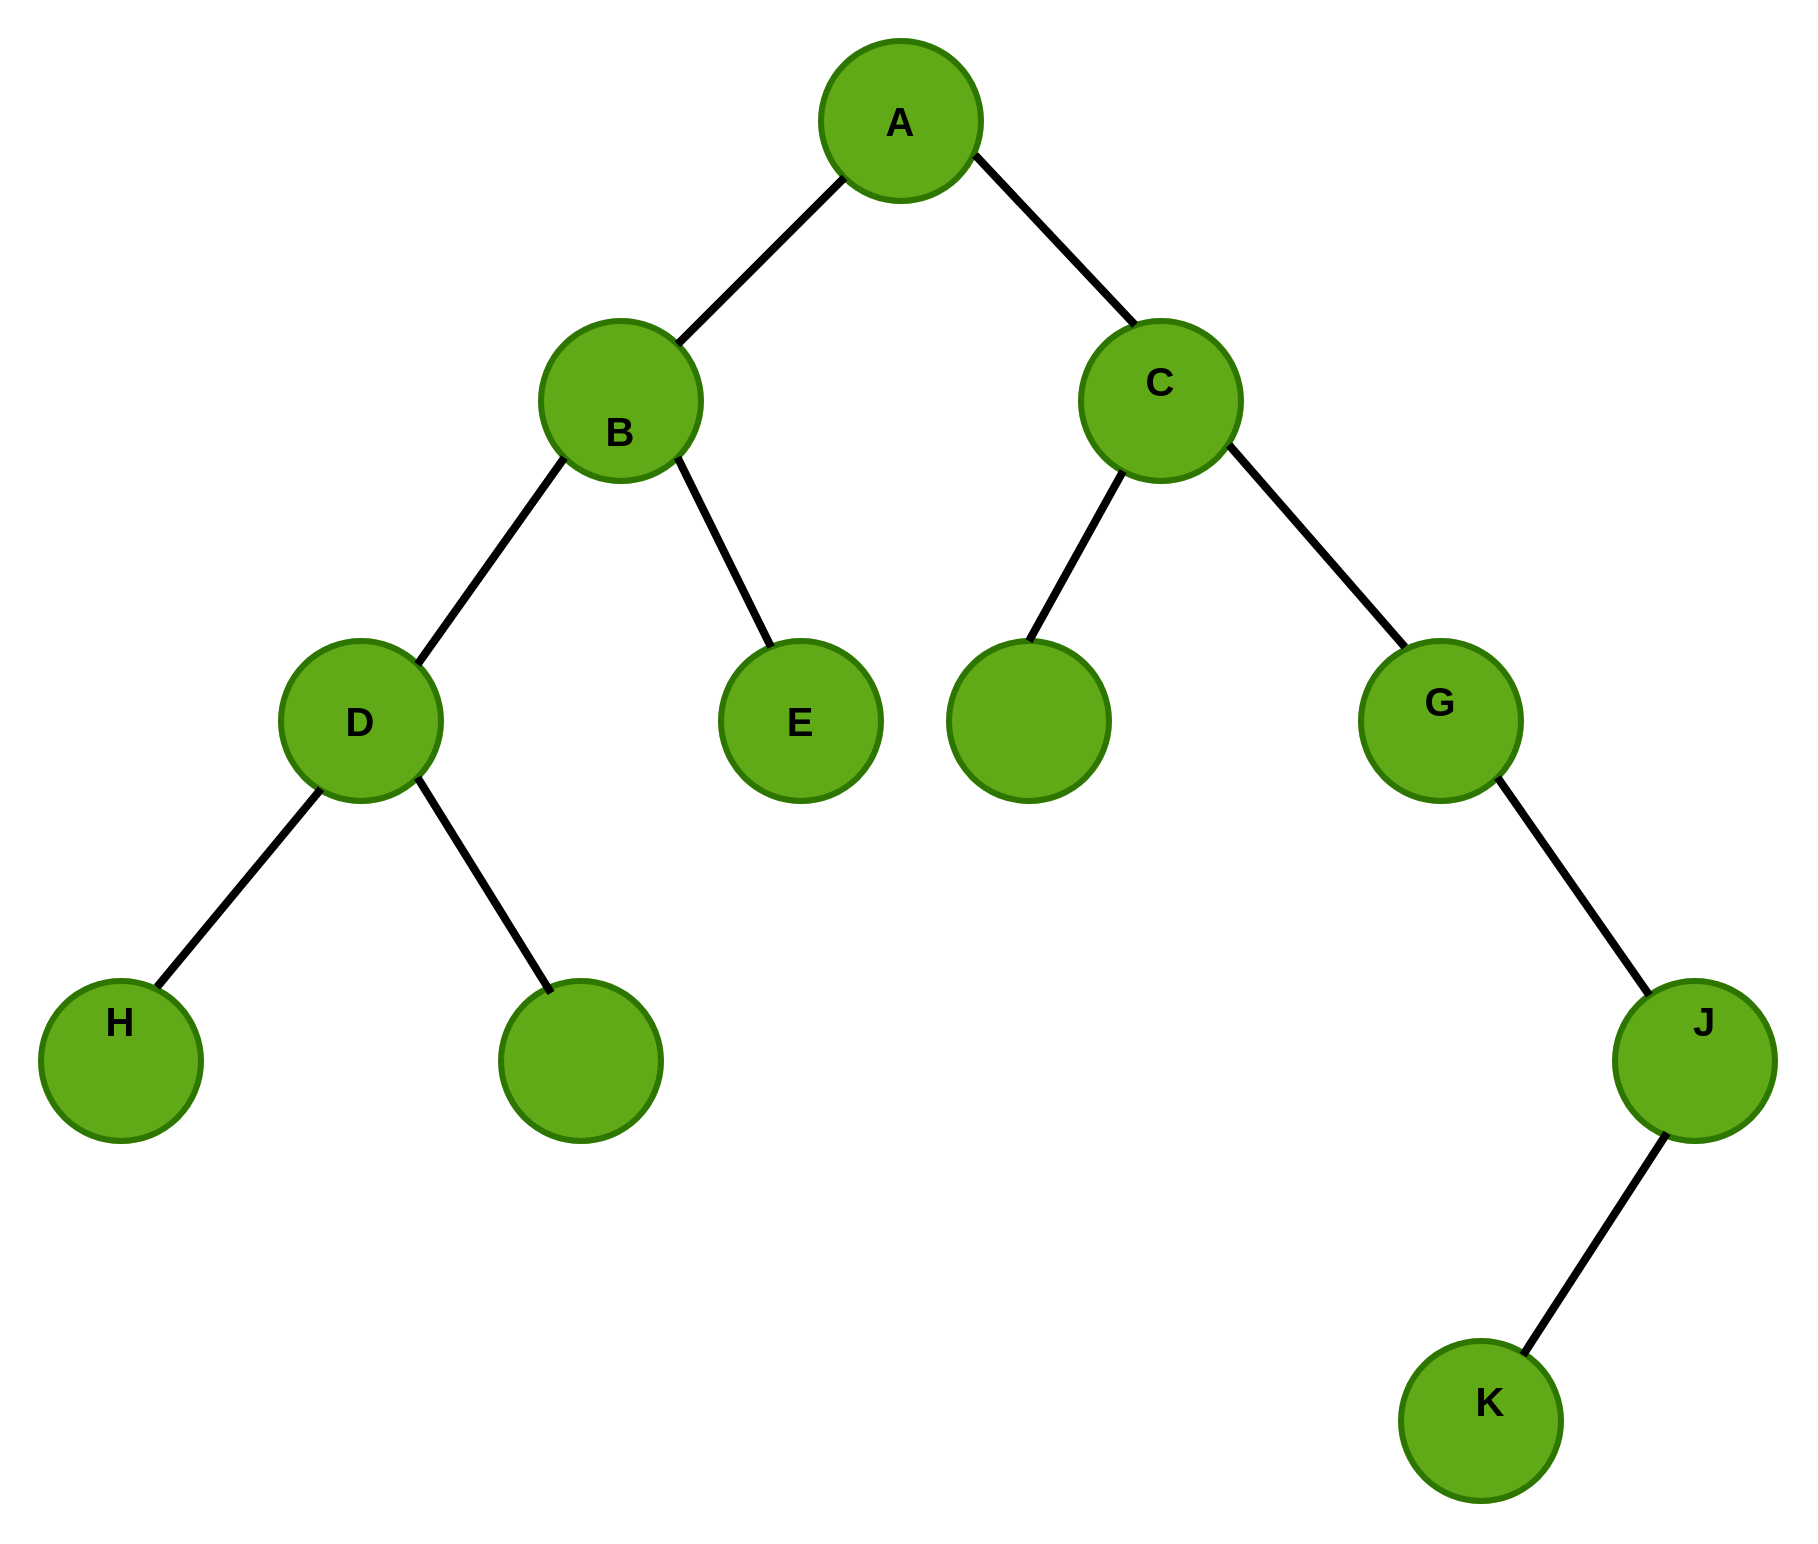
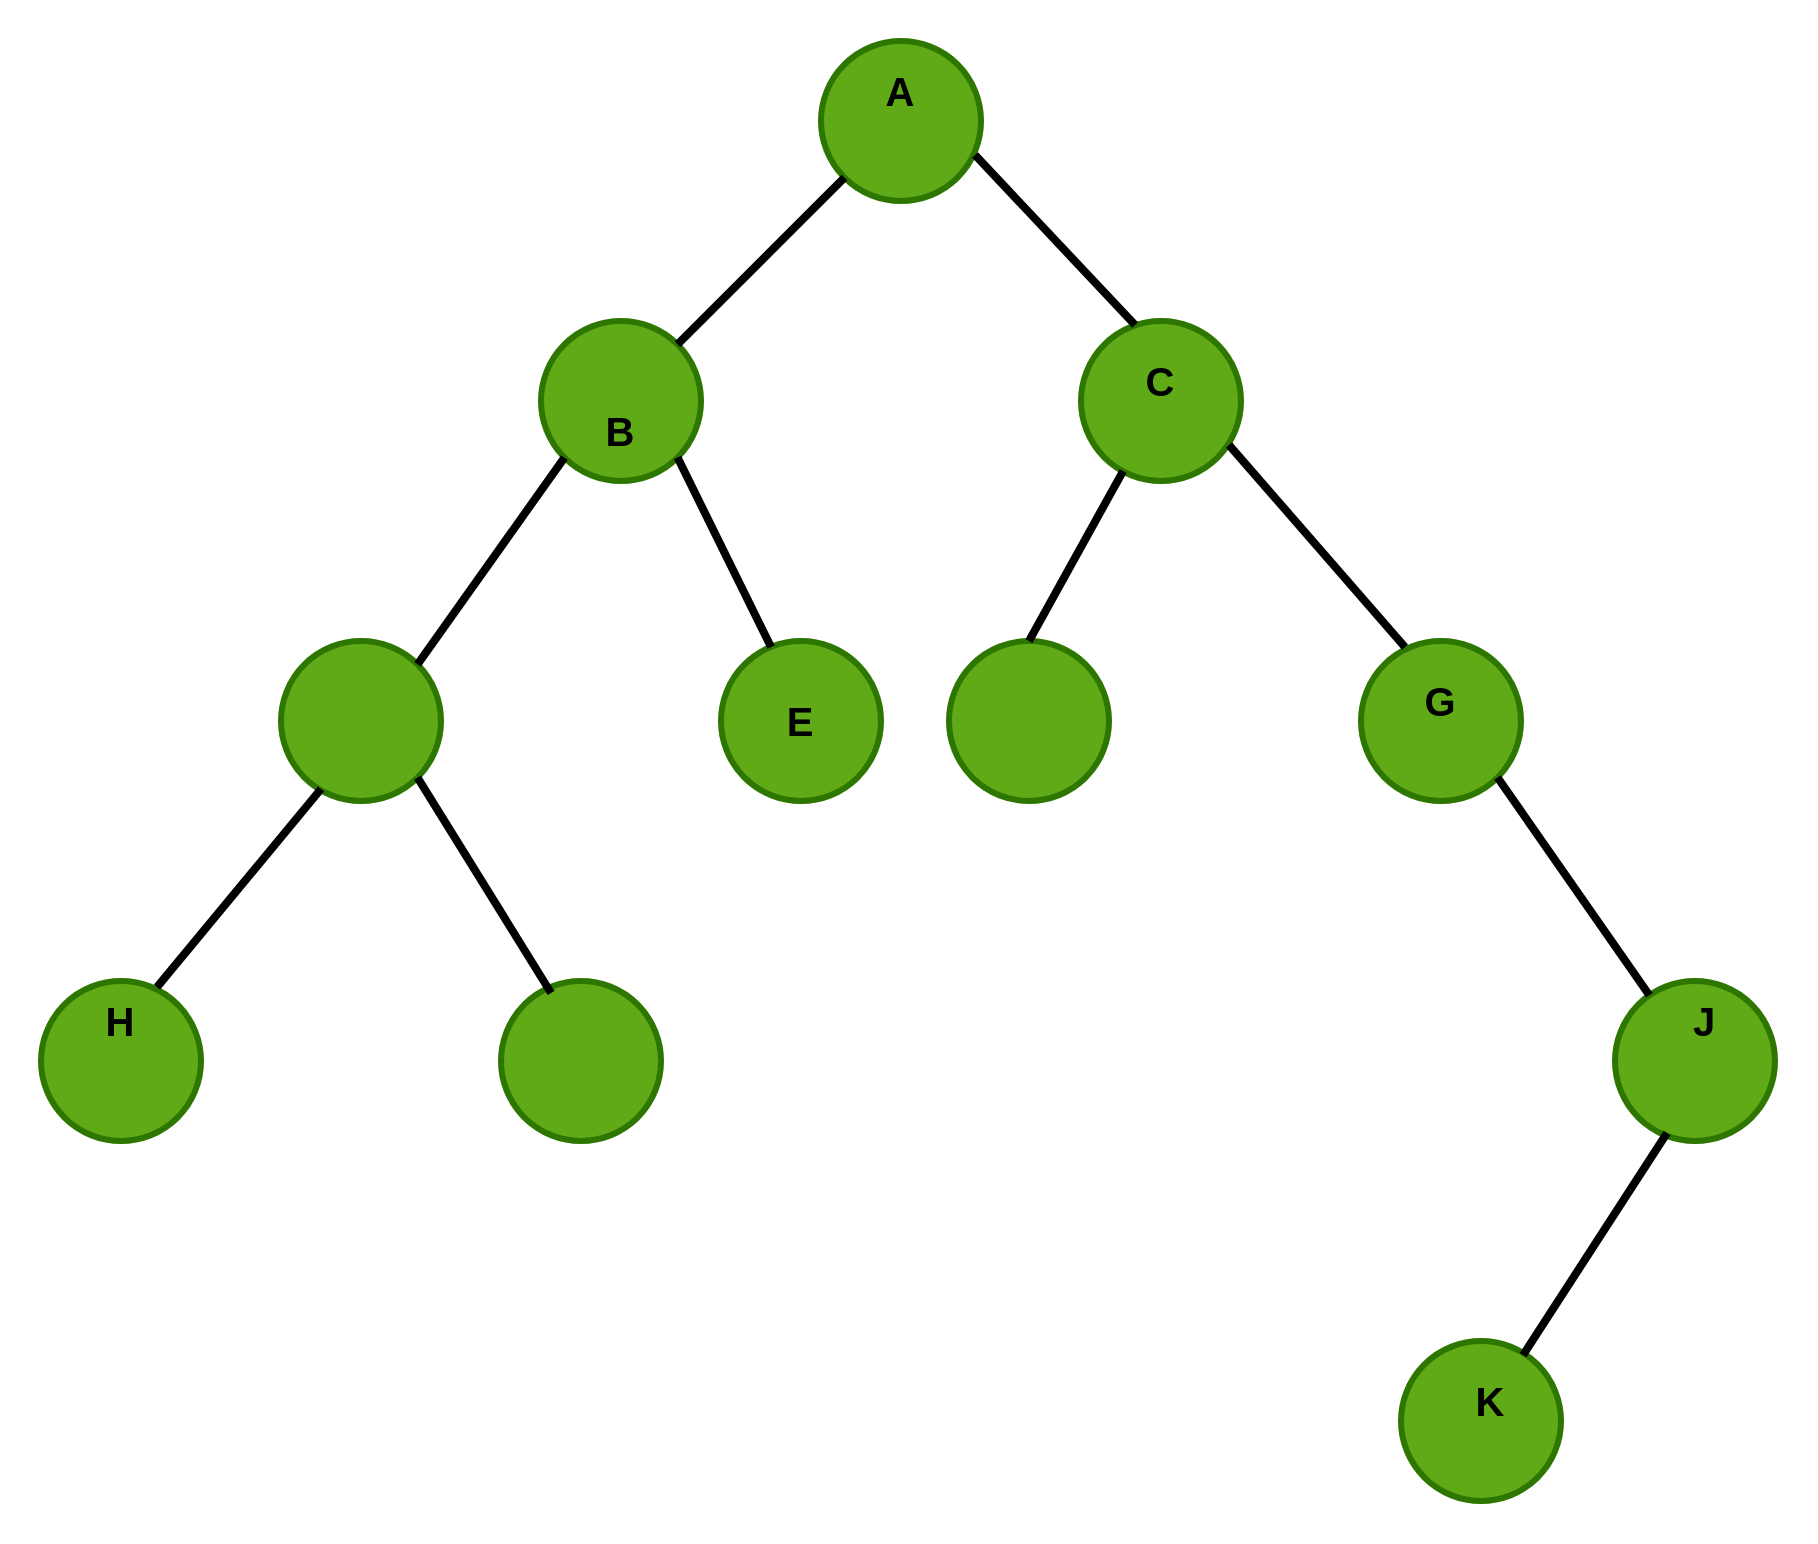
  <mxCell id="0" />
  <mxCell id="1" parent="0" />
  <mxCell id="2" value="" style="group" vertex="1" connectable="0" parent="1"><mxGeometry x="410" y="20" width="80" height="80" as="geometry" /></mxCell>
  <mxCell id="3" value="" style="ellipse;whiteSpace=wrap;html=1;strokeWidth=3;fontFamily=Tahoma;fillColor=#60a917;strokeColor=#2D7600;fontColor=#ffffff;" vertex="1" parent="2"><mxGeometry width="80" height="80" as="geometry" /></mxCell>
- <mxCell id="4" value="A" style="text;html=1;align=center;verticalAlign=middle;whiteSpace=wrap;rounded=0;fontSize=20;fontStyle=1" vertex="1" parent="2"><mxGeometry x="10" y="25" width="60" height="30" as="geometry" /></mxCell>
+ <mxCell id="4" value="A" style="text;html=1;align=center;verticalAlign=middle;whiteSpace=wrap;rounded=0;fontSize=20;fontStyle=1" vertex="1" parent="2"><mxGeometry x="10" y="10" width="60" height="30" as="geometry" /></mxCell>
  <mxCell id="5" value="" style="group" vertex="1" connectable="0" parent="1"><mxGeometry x="270" y="160" width="80" height="80" as="geometry" /></mxCell>
  <mxCell id="6" value="" style="ellipse;whiteSpace=wrap;html=1;strokeWidth=3;fontFamily=Tahoma;fillColor=#60a917;strokeColor=#2D7600;fontColor=#ffffff;" vertex="1" parent="5"><mxGeometry width="80" height="80" as="geometry" /></mxCell>
  <mxCell id="7" value="B" style="text;html=1;align=center;verticalAlign=middle;whiteSpace=wrap;rounded=0;fontSize=20;fontStyle=1" vertex="1" parent="5"><mxGeometry x="10" y="40" width="60" height="30" as="geometry" /></mxCell>
  <mxCell id="8" value="" style="group" vertex="1" connectable="0" parent="1"><mxGeometry x="250" y="490" width="80" height="80" as="geometry" /></mxCell>
  <mxCell id="9" value="" style="ellipse;whiteSpace=wrap;html=1;strokeWidth=3;fontFamily=Tahoma;fillColor=#60a917;strokeColor=#2D7600;fontColor=#ffffff;" vertex="1" parent="8"><mxGeometry width="80" height="80" as="geometry" /></mxCell>
  <mxCell id="10" value="" style="group" vertex="1" connectable="0" parent="1"><mxGeometry x="140" y="320" width="80" height="80" as="geometry" /></mxCell>
  <mxCell id="11" value="" style="ellipse;whiteSpace=wrap;html=1;strokeWidth=3;fontFamily=Tahoma;fillColor=#60a917;strokeColor=#2D7600;fontColor=#ffffff;" vertex="1" parent="10"><mxGeometry width="80" height="80" as="geometry" /></mxCell>
- <mxCell id="12" value="D" style="text;html=1;align=center;verticalAlign=middle;whiteSpace=wrap;rounded=0;fontSize=20;fontStyle=1" vertex="1" parent="10"><mxGeometry x="10" y="25" width="60" height="30" as="geometry" /></mxCell>
  <mxCell id="13" value="" style="group" vertex="1" connectable="0" parent="1"><mxGeometry x="20" y="490" width="80" height="80" as="geometry" /></mxCell>
  <mxCell id="14" value="" style="ellipse;whiteSpace=wrap;html=1;strokeWidth=3;fontFamily=Tahoma;fillColor=#60a917;strokeColor=#2D7600;fontColor=#ffffff;" vertex="1" parent="13"><mxGeometry width="80" height="80" as="geometry" /></mxCell>
  <mxCell id="15" value="H" style="text;html=1;align=center;verticalAlign=middle;whiteSpace=wrap;rounded=0;fontSize=20;fontStyle=1" vertex="1" parent="13"><mxGeometry x="10" y="5" width="60" height="30" as="geometry" /></mxCell>
  <mxCell id="16" value="" style="group;rotation=90;" vertex="1" connectable="0" parent="1"><mxGeometry x="360" y="320" width="80" height="80" as="geometry" /></mxCell>
  <mxCell id="17" value="" style="ellipse;whiteSpace=wrap;html=1;strokeWidth=3;fontFamily=Tahoma;fillColor=#60a917;strokeColor=#2D7600;fontColor=#ffffff;" vertex="1" parent="16"><mxGeometry width="80" height="80" as="geometry" /></mxCell>
  <mxCell id="18" value="E" style="text;html=1;align=center;verticalAlign=middle;whiteSpace=wrap;rounded=0;fontSize=20;fontStyle=1" vertex="1" parent="16"><mxGeometry x="10" y="25" width="60" height="30" as="geometry" /></mxCell>
  <mxCell id="19" value="" style="endArrow=none;html=1;rounded=0;exitX=0;exitY=1;exitDx=0;exitDy=0;entryX=1;entryY=0;entryDx=0;entryDy=0;strokeWidth=4;" edge="1" parent="1" source="3" target="6"><mxGeometry width="50" height="50" relative="1" as="geometry"><mxPoint x="373" y="112" as="sourcePoint" /><mxPoint x="249" y="58" as="targetPoint" /></mxGeometry></mxCell>
  <mxCell id="20" value="" style="endArrow=none;html=1;rounded=0;exitX=0;exitY=1;exitDx=0;exitDy=0;entryX=1;entryY=0;entryDx=0;entryDy=0;strokeWidth=4;" edge="1" parent="1" source="6" target="11"><mxGeometry width="50" height="50" relative="1" as="geometry"><mxPoint x="294" y="260" as="sourcePoint" /><mxPoint x="210" y="344" as="targetPoint" /></mxGeometry></mxCell>
  <mxCell id="21" value="" style="endArrow=none;html=1;rounded=0;exitX=1;exitY=1;exitDx=0;exitDy=0;entryX=0.313;entryY=0.038;entryDx=0;entryDy=0;strokeWidth=4;entryPerimeter=0;" edge="1" parent="1" source="6" target="17"><mxGeometry width="50" height="50" relative="1" as="geometry"><mxPoint x="364" y="270" as="sourcePoint" /><mxPoint x="290" y="374" as="targetPoint" /></mxGeometry></mxCell>
  <mxCell id="22" value="" style="endArrow=none;html=1;rounded=0;strokeWidth=4;exitX=0.25;exitY=0.925;exitDx=0;exitDy=0;exitPerimeter=0;entryX=0.725;entryY=0.038;entryDx=0;entryDy=0;entryPerimeter=0;" edge="1" parent="1" source="11" target="14"><mxGeometry width="50" height="50" relative="1" as="geometry"><mxPoint x="152" y="388" as="sourcePoint" /><mxPoint x="90" y="490" as="targetPoint" /></mxGeometry></mxCell>
  <mxCell id="23" value="" style="endArrow=none;html=1;rounded=0;strokeWidth=4;exitX=1;exitY=1;exitDx=0;exitDy=0;entryX=0.313;entryY=0.075;entryDx=0;entryDy=0;entryPerimeter=0;" edge="1" parent="1" source="11" target="9"><mxGeometry width="50" height="50" relative="1" as="geometry"><mxPoint x="250" y="410" as="sourcePoint" /><mxPoint x="168" y="509" as="targetPoint" /></mxGeometry></mxCell>
  <mxCell id="24" value="" style="group" vertex="1" connectable="0" parent="1"><mxGeometry x="540" y="160" width="80" height="80" as="geometry" /></mxCell>
  <mxCell id="25" value="" style="ellipse;whiteSpace=wrap;html=1;strokeWidth=3;fontFamily=Tahoma;fillColor=#60a917;strokeColor=#2D7600;fontColor=#ffffff;" vertex="1" parent="24"><mxGeometry width="80" height="80" as="geometry" /></mxCell>
  <mxCell id="26" value="C" style="text;html=1;align=center;verticalAlign=middle;whiteSpace=wrap;rounded=0;fontSize=20;fontStyle=1" vertex="1" parent="24"><mxGeometry x="10" y="15" width="60" height="30" as="geometry" /></mxCell>
  <mxCell id="27" value="" style="endArrow=none;html=1;rounded=0;exitX=0.963;exitY=0.713;exitDx=0;exitDy=0;entryX=0.338;entryY=0.025;entryDx=0;entryDy=0;strokeWidth=4;exitPerimeter=0;entryPerimeter=0;" edge="1" parent="1" source="3" target="25"><mxGeometry width="50" height="50" relative="1" as="geometry"><mxPoint x="644" y="70" as="sourcePoint" /><mxPoint x="560" y="154" as="targetPoint" /></mxGeometry></mxCell>
  <mxCell id="28" value="" style="group" vertex="1" connectable="0" parent="1"><mxGeometry x="474" y="320" width="80" height="80" as="geometry" /></mxCell>
  <mxCell id="29" value="" style="ellipse;whiteSpace=wrap;html=1;strokeWidth=3;fontFamily=Tahoma;fillColor=#60a917;strokeColor=#2D7600;fontColor=#ffffff;" vertex="1" parent="28"><mxGeometry width="80" height="80" as="geometry" /></mxCell>
  <mxCell id="30" value="" style="group" vertex="1" connectable="0" parent="1"><mxGeometry x="680" y="320" width="80" height="80" as="geometry" /></mxCell>
  <mxCell id="31" value="" style="ellipse;whiteSpace=wrap;html=1;strokeWidth=3;fontFamily=Tahoma;fillColor=#60a917;strokeColor=#2D7600;fontColor=#ffffff;" vertex="1" parent="30"><mxGeometry width="80" height="80" as="geometry" /></mxCell>
  <mxCell id="32" value="G" style="text;html=1;align=center;verticalAlign=middle;whiteSpace=wrap;rounded=0;fontSize=20;fontStyle=1" vertex="1" parent="30"><mxGeometry x="10" y="15" width="60" height="30" as="geometry" /></mxCell>
  <mxCell id="33" value="" style="group" vertex="1" connectable="0" parent="1"><mxGeometry x="807" y="490" width="80" height="80" as="geometry" /></mxCell>
  <mxCell id="34" value="" style="ellipse;whiteSpace=wrap;html=1;strokeWidth=3;fontFamily=Tahoma;fillColor=#60a917;strokeColor=#2D7600;fontColor=#ffffff;" vertex="1" parent="33"><mxGeometry width="80" height="80" as="geometry" /></mxCell>
  <mxCell id="35" value="J" style="text;html=1;align=center;verticalAlign=middle;whiteSpace=wrap;rounded=0;fontSize=20;fontStyle=1" vertex="1" parent="33"><mxGeometry x="15" y="5" width="60" height="30" as="geometry" /></mxCell>
  <mxCell id="36" value="" style="group" vertex="1" connectable="0" parent="1"><mxGeometry x="700" y="670" width="80" height="80" as="geometry" /></mxCell>
  <mxCell id="37" value="" style="ellipse;whiteSpace=wrap;html=1;strokeWidth=3;fontFamily=Tahoma;fillColor=#60a917;strokeColor=#2D7600;fontColor=#ffffff;" vertex="1" parent="36"><mxGeometry width="80" height="80" as="geometry" /></mxCell>
  <mxCell id="38" value="K" style="text;html=1;align=center;verticalAlign=middle;whiteSpace=wrap;rounded=0;fontSize=20;fontStyle=1" vertex="1" parent="36"><mxGeometry x="15" y="15" width="60" height="30" as="geometry" /></mxCell>
  <mxCell id="39" value="" style="endArrow=none;html=1;rounded=0;exitX=0.263;exitY=0.938;exitDx=0;exitDy=0;entryX=0.5;entryY=0;entryDx=0;entryDy=0;strokeWidth=4;exitPerimeter=0;" edge="1" parent="1" source="25" target="29"><mxGeometry width="50" height="50" relative="1" as="geometry"><mxPoint x="540" y="240" as="sourcePoint" /><mxPoint x="620" y="325" as="targetPoint" /></mxGeometry></mxCell>
  <mxCell id="40" value="" style="endArrow=none;html=1;rounded=0;exitX=0.925;exitY=0.775;exitDx=0;exitDy=0;entryX=0.275;entryY=0.038;entryDx=0;entryDy=0;strokeWidth=4;exitPerimeter=0;entryPerimeter=0;" edge="1" parent="1" source="25" target="31"><mxGeometry width="50" height="50" relative="1" as="geometry"><mxPoint x="707" y="235" as="sourcePoint" /><mxPoint x="660" y="320" as="targetPoint" /></mxGeometry></mxCell>
  <mxCell id="41" value="" style="endArrow=none;html=1;rounded=0;exitX=1;exitY=1;exitDx=0;exitDy=0;strokeWidth=4;" edge="1" parent="1" source="31" target="34"><mxGeometry width="50" height="50" relative="1" as="geometry"><mxPoint x="719" y="410" as="sourcePoint" /><mxPoint x="807" y="511" as="targetPoint" /></mxGeometry></mxCell>
  <mxCell id="42" value="" style="endArrow=none;html=1;rounded=0;exitX=0.325;exitY=0.95;exitDx=0;exitDy=0;strokeWidth=4;exitPerimeter=0;entryX=0.763;entryY=0.088;entryDx=0;entryDy=0;entryPerimeter=0;" edge="1" parent="1" source="34" target="37"><mxGeometry width="50" height="50" relative="1" as="geometry"><mxPoint x="680" y="520" as="sourcePoint" /><mxPoint x="756" y="629" as="targetPoint" /></mxGeometry></mxCell>
